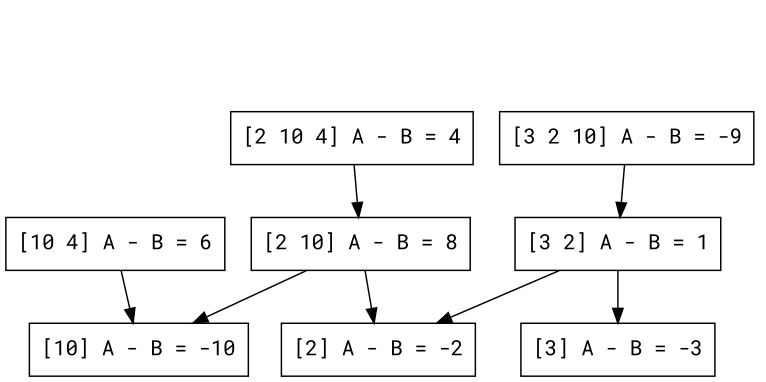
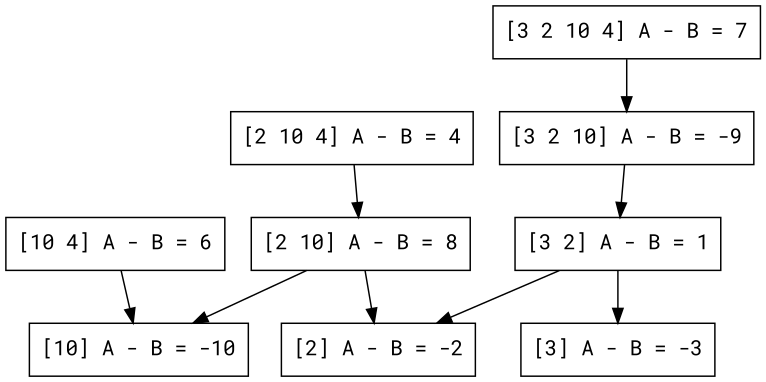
  digraph {
    fontname="Roboto Mono"
    node [fontname="Roboto Mono" shape=box]
    edge [fontname="Roboto Mono"]
    n1 [label="[3] A - B = -3"]
    n2 [label="[2] A - B = -2"]
    n3 [label="[10] A - B = -10"]
    n4 [label="[3 2] A - B = 1"]
    n5 [label="[2 10] A - B = 8"]
    n6 [label="[10 4] A - B = 6"]
    n7 [label="[3 2 10] A - B = -9"]
    n8 [label="[2 10 4] A - B = 4"]
+   n9 [label="[3 2 10 4] A - B = 7"]
    n4 -> n1
    n4 -> n2
    n5 -> n2
    n5 -> n3
    n6 -> n3
    n7 -> n4
    n8 -> n5
+   n9 -> n7
  }
